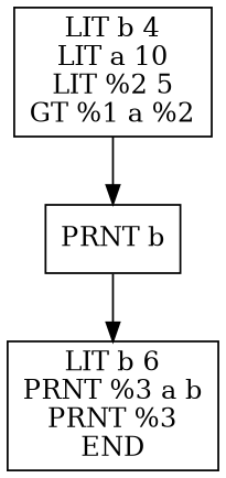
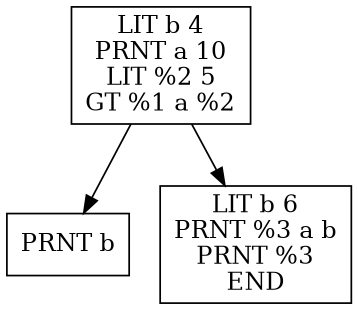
  digraph {
    rankdir=TB
    node [shape=rect]
-   n1 [label=<LIT b 4<br/>LIT a 10<br/>LIT %2 5<br/>GT %1 a %2<br/>>]
+   n1 [label=<LIT b 4<br/>PRNT a 10<br/>LIT %2 5<br/>GT %1 a %2<br/>>]
    n2 [label=<PRNT b<br/>>]
    n3 [label=<LIT b 6<br/>PRNT %3 a b<br/>PRNT %3<br/>END<br/>>]
    n1 -> n2
-   n2 -> n3
+   n1 -> n3
  }
